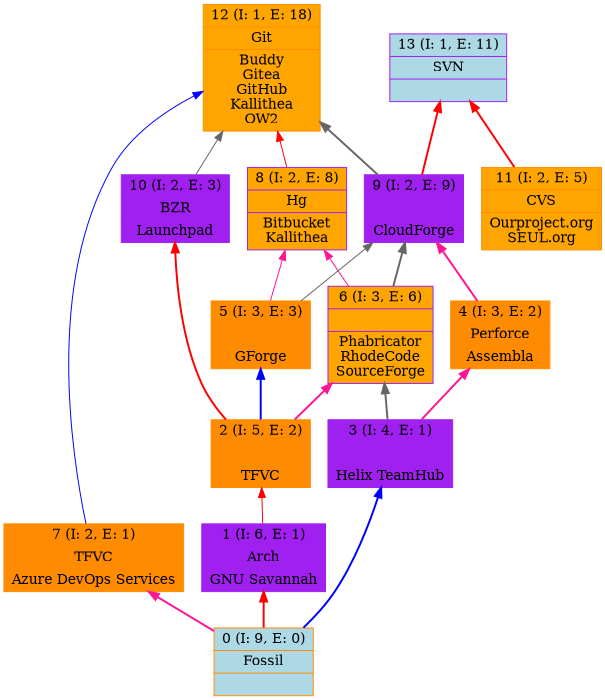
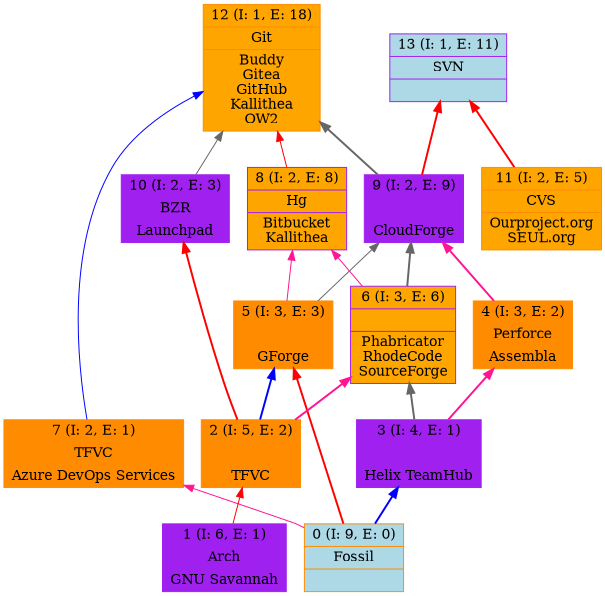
  digraph {
    rankdir=BT
    node [color=darkorange shape=record style=filled]
    edge [color=red style=bold]
    n1 [fillcolor=lightblue label="{0 (I: 9, E: 0)|Fossil\n|}"]
    n2 [color=purple label="{1 (I: 6, E: 1)|Arch\n|GNU Savannah\n}"]
    n3 [color=purple label="{3 (I: 4, E: 1)||Helix TeamHub\n}"]
    n4 [label="{7 (I: 2, E: 1)|TFVC\n|Azure DevOps Services\n}"]
    n5 [label="{2 (I: 5, E: 2)||TFVC\n}"]
    n6 [color=purple fillcolor=orange label="{6 (I: 3, E: 6)||Phabricator\nRhodeCode\nSourceForge\n}"]
    n7 [label="{4 (I: 3, E: 2)|Perforce\n|Assembla\n}"]
    n8 [fillcolor=orange label="{12 (I: 1, E: 18)|Git\n|Buddy\nGitea\nGitHub\nKallithea\nOW2\n}"]
    n9 [label="{5 (I: 3, E: 3)||GForge\n}"]
    n10 [color=purple label="{10 (I: 2, E: 3)|BZR\n|Launchpad\n}"]
    n11 [color=purple label="{9 (I: 2, E: 9)||CloudForge\n}"]
    n12 [color=purple fillcolor=orange label="{8 (I: 2, E: 8)|Hg\n|Bitbucket\nKallithea\n}"]
    n13 [color=purple fillcolor=lightblue label="{13 (I: 1, E: 11)|SVN\n|}"]
    n14 [fillcolor=orange label="{11 (I: 2, E: 5)|CVS\n|Ourproject.org\nSEUL.org\n}"]
-   n1 -> n2
+   n1 -> n9
    n1 -> n3 [color=blue]
-   n1 -> n4 [color=deeppink]
+   n1 -> n4 [color=deeppink style=solid]
    n2 -> n5 [style=solid]
    n3 -> n6 [color=gray40]
    n3 -> n7 [color=deeppink]
    n4 -> n8 [color=blue style=solid]
    n5 -> n6 [color=deeppink]
    n5 -> n9 [color=blue]
    n5 -> n10
    n6 -> n11 [color=gray40]
    n6 -> n12 [color=deeppink style=solid]
    n7 -> n11 [color=deeppink]
    n9 -> n11 [color=gray40 style=solid]
    n9 -> n12 [color=deeppink style=solid]
    n10 -> n8 [color=gray40 style=solid]
    n11 -> n8 [color=gray40]
    n11 -> n13
    n12 -> n8 [style=solid]
    n14 -> n13
  }
